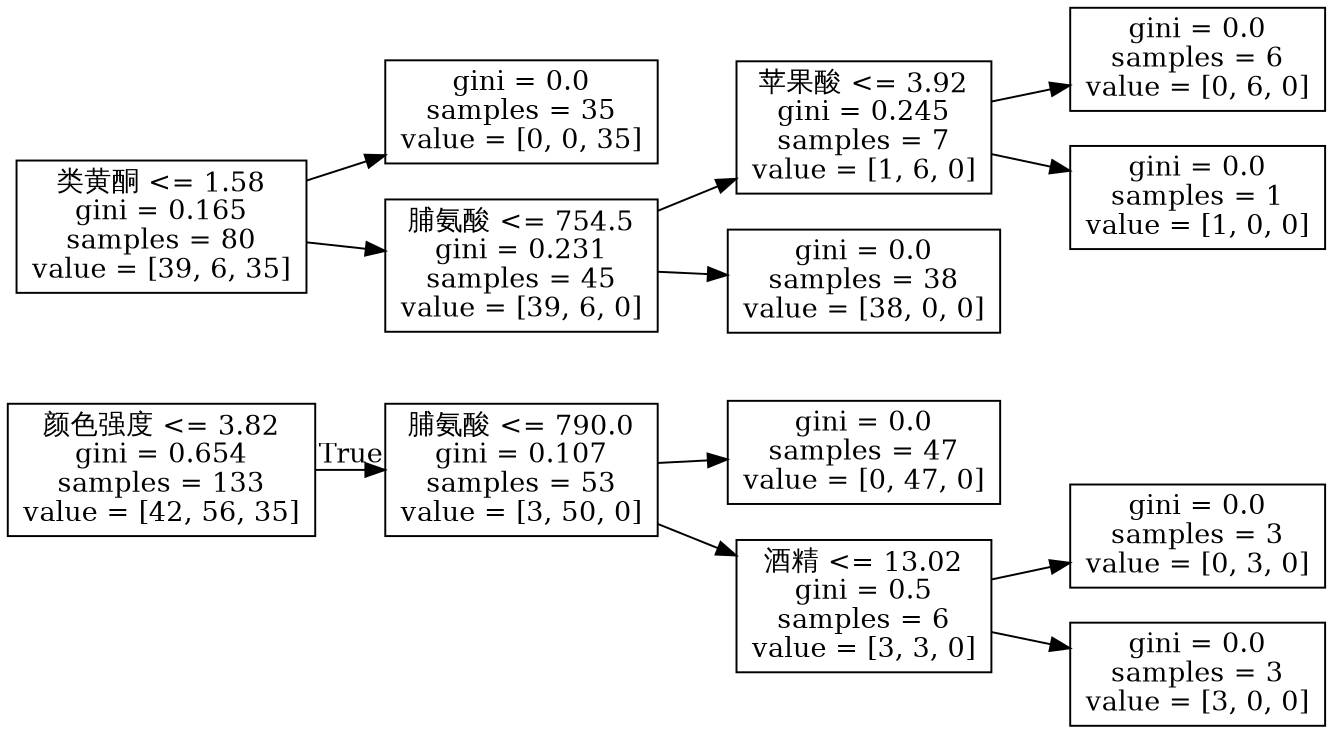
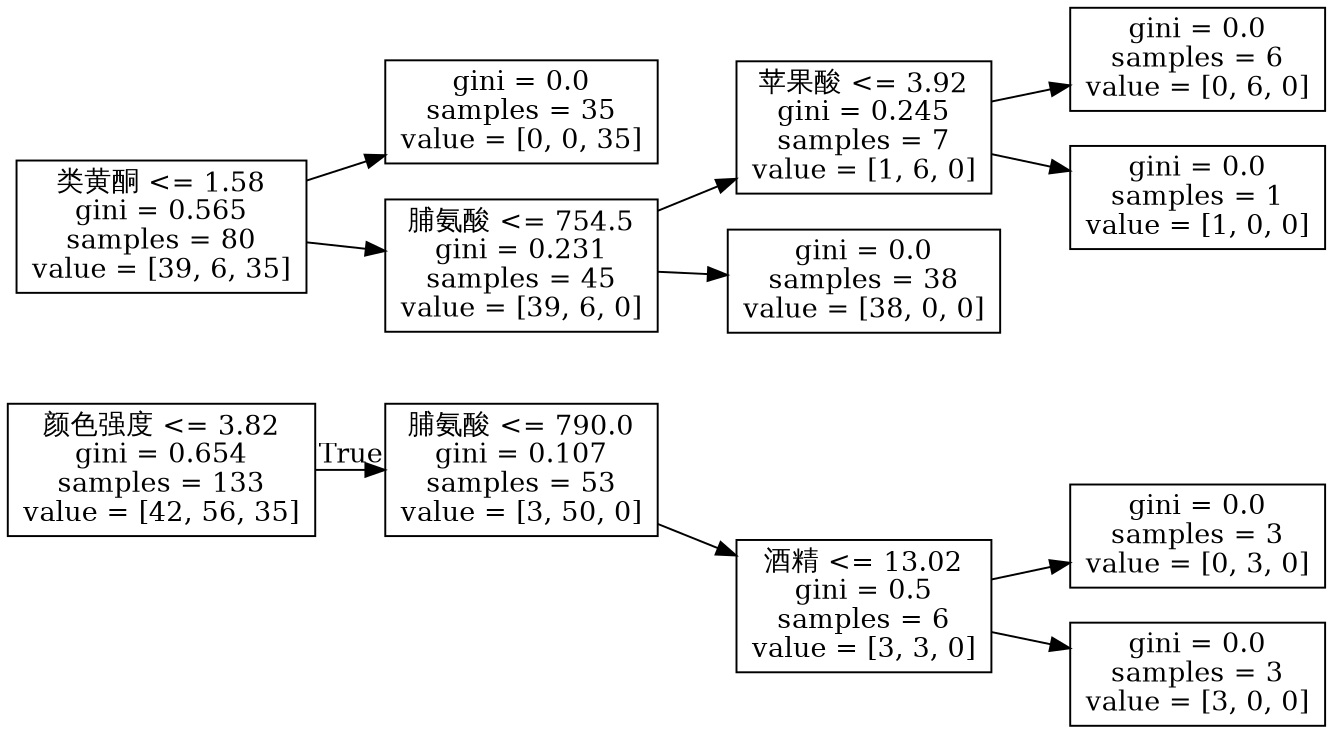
  digraph {
    rankdir=LR
    node [shape=box]
    n1 [label="颜色强度 <= 3.82\ngini = 0.654\nsamples = 133\nvalue = [42, 56, 35]"]
    n2 [label="脯氨酸 <= 790.0\ngini = 0.107\nsamples = 53\nvalue = [3, 50, 0]"]
-   n3 [label="gini = 0.0\nsamples = 47\nvalue = [0, 47, 0]"]
    n4 [label="酒精 <= 13.02\ngini = 0.5\nsamples = 6\nvalue = [3, 3, 0]"]
-   n5 [label="类黄酮 <= 1.58\ngini = 0.165\nsamples = 80\nvalue = [39, 6, 35]"]
+   n5 [label="类黄酮 <= 1.58\ngini = 0.565\nsamples = 80\nvalue = [39, 6, 35]"]
    n6 [label="gini = 0.0\nsamples = 35\nvalue = [0, 0, 35]"]
    n7 [label="脯氨酸 <= 754.5\ngini = 0.231\nsamples = 45\nvalue = [39, 6, 0]"]
    n8 [label="gini = 0.0\nsamples = 3\nvalue = [0, 3, 0]"]
    n9 [label="gini = 0.0\nsamples = 3\nvalue = [3, 0, 0]"]
    n10 [label="苹果酸 <= 3.92\ngini = 0.245\nsamples = 7\nvalue = [1, 6, 0]"]
    n11 [label="gini = 0.0\nsamples = 38\nvalue = [38, 0, 0]"]
    n12 [label="gini = 0.0\nsamples = 6\nvalue = [0, 6, 0]"]
    n13 [label="gini = 0.0\nsamples = 1\nvalue = [1, 0, 0]"]
    n1 -> n2 [headlabel=True labelangle=45 labeldistance=2.5]
-   n2 -> n3
    n2 -> n4
    n4 -> n8
    n4 -> n9
    n5 -> n6
    n5 -> n7
    n7 -> n10
    n7 -> n11
    n10 -> n12
    n10 -> n13
  }
